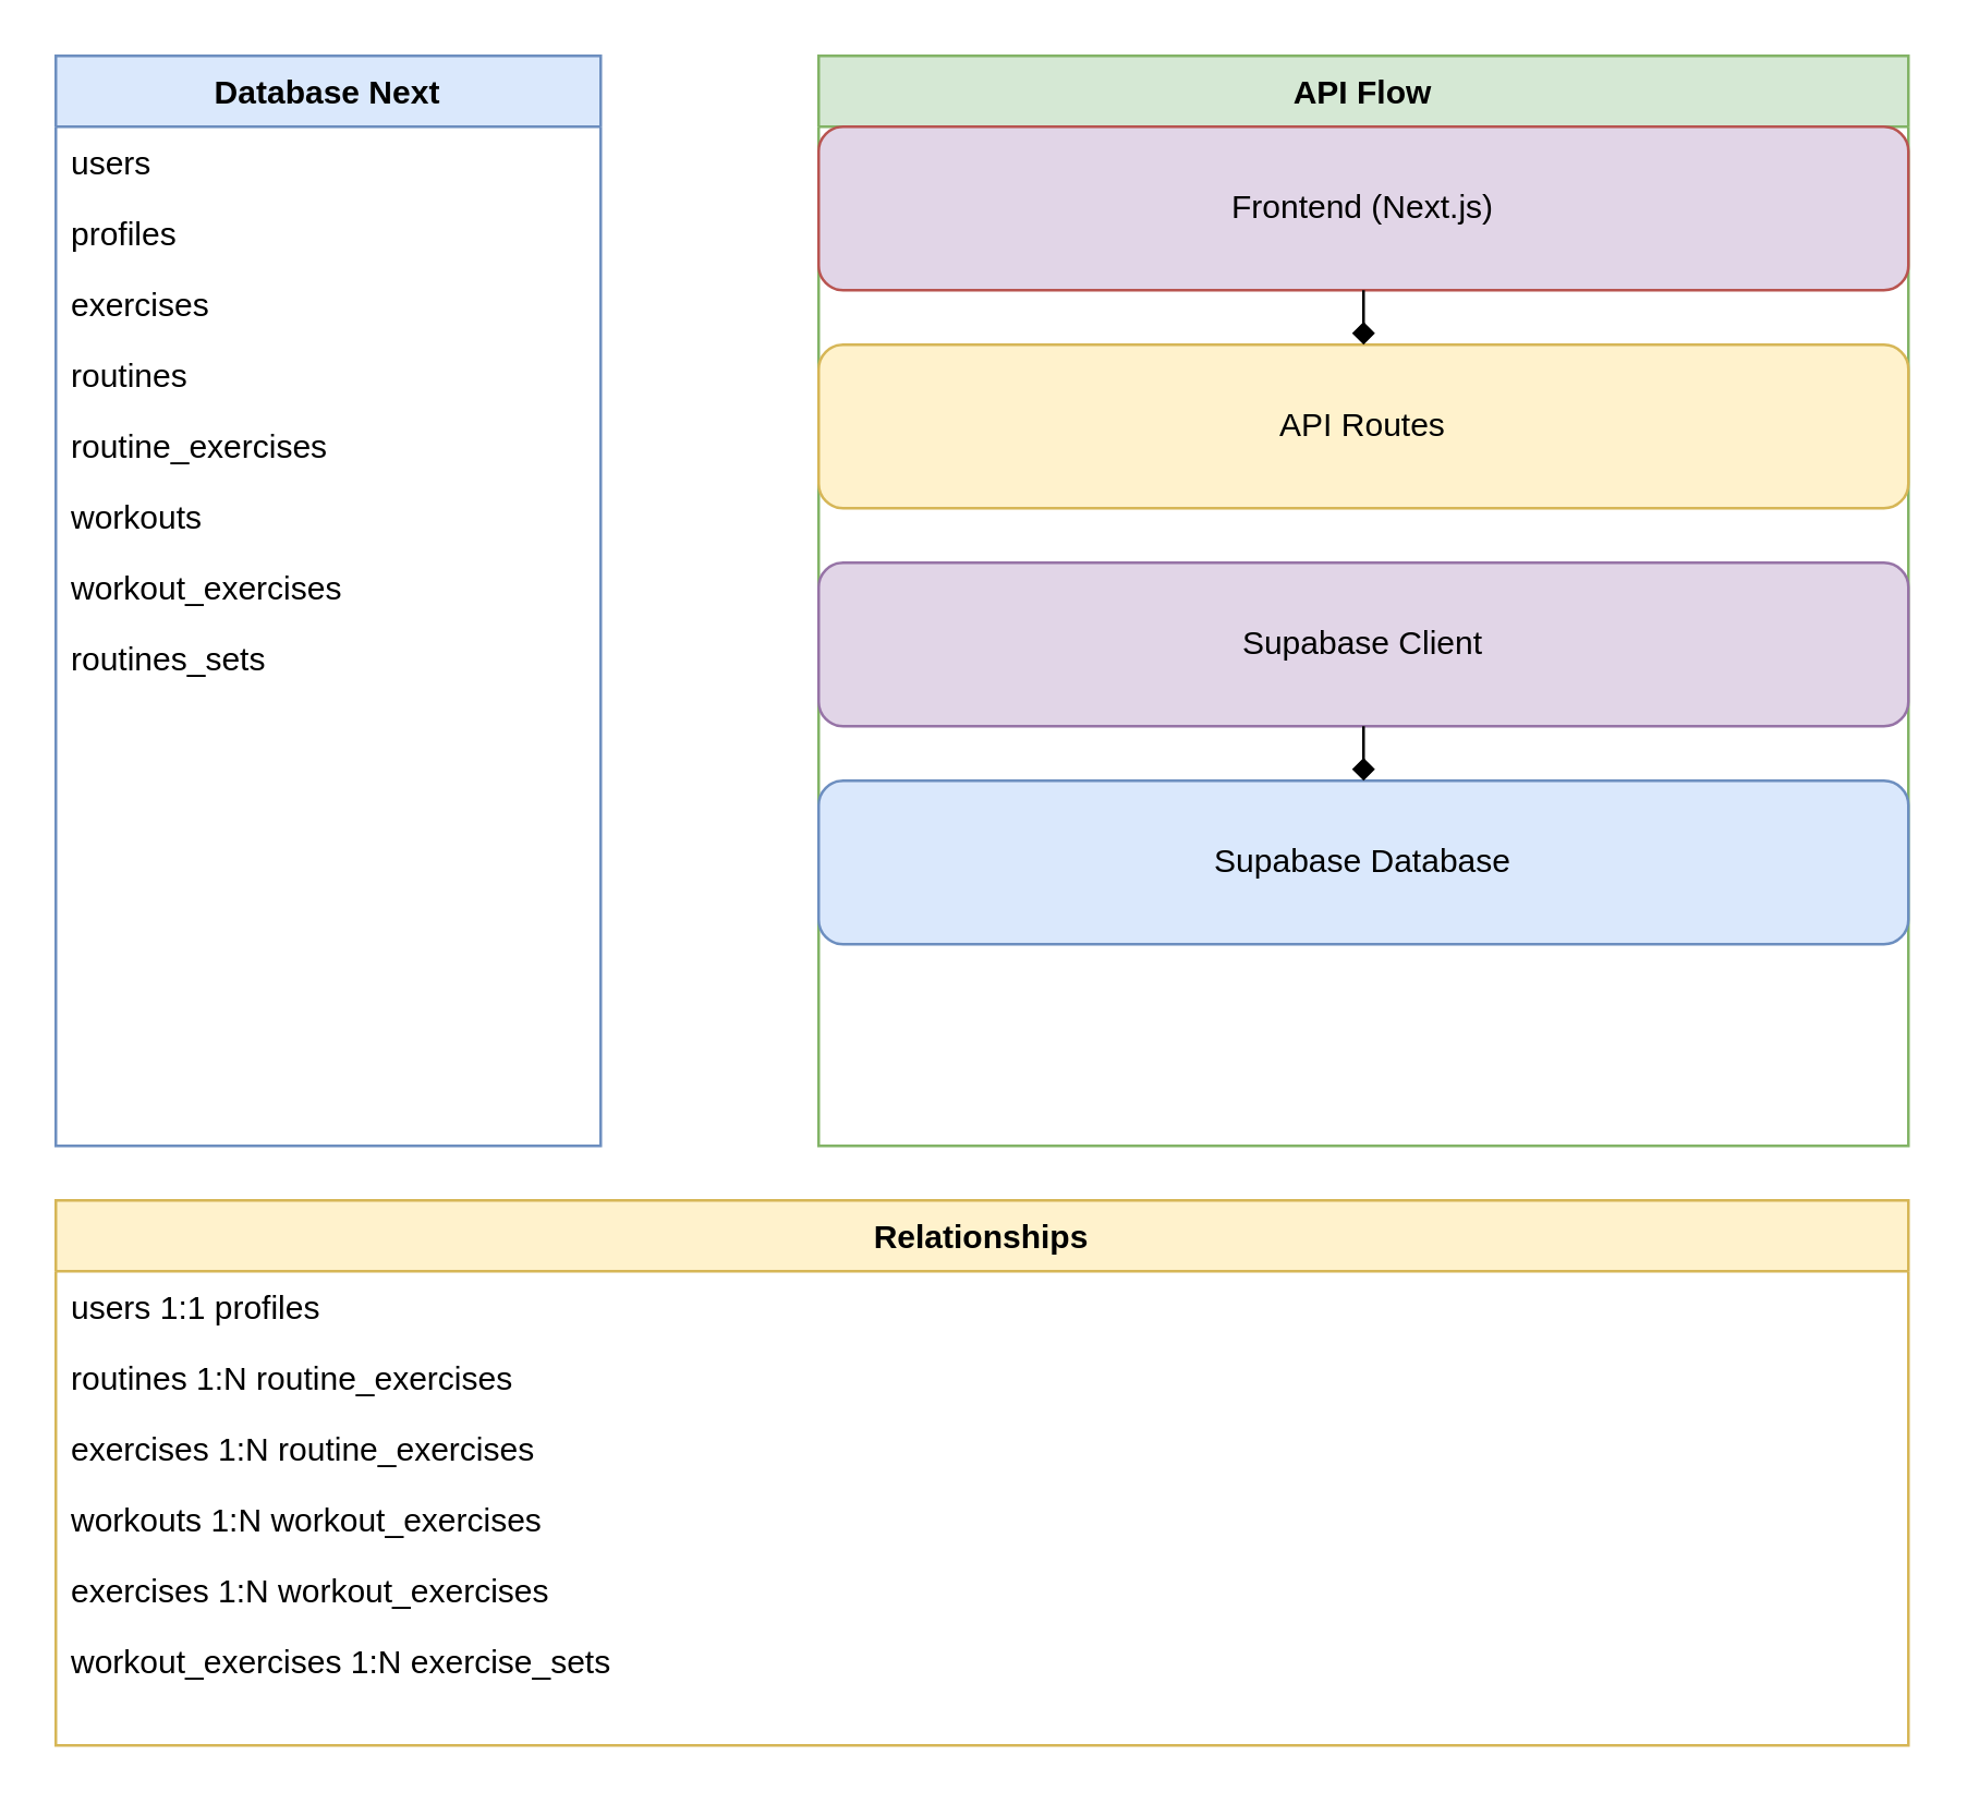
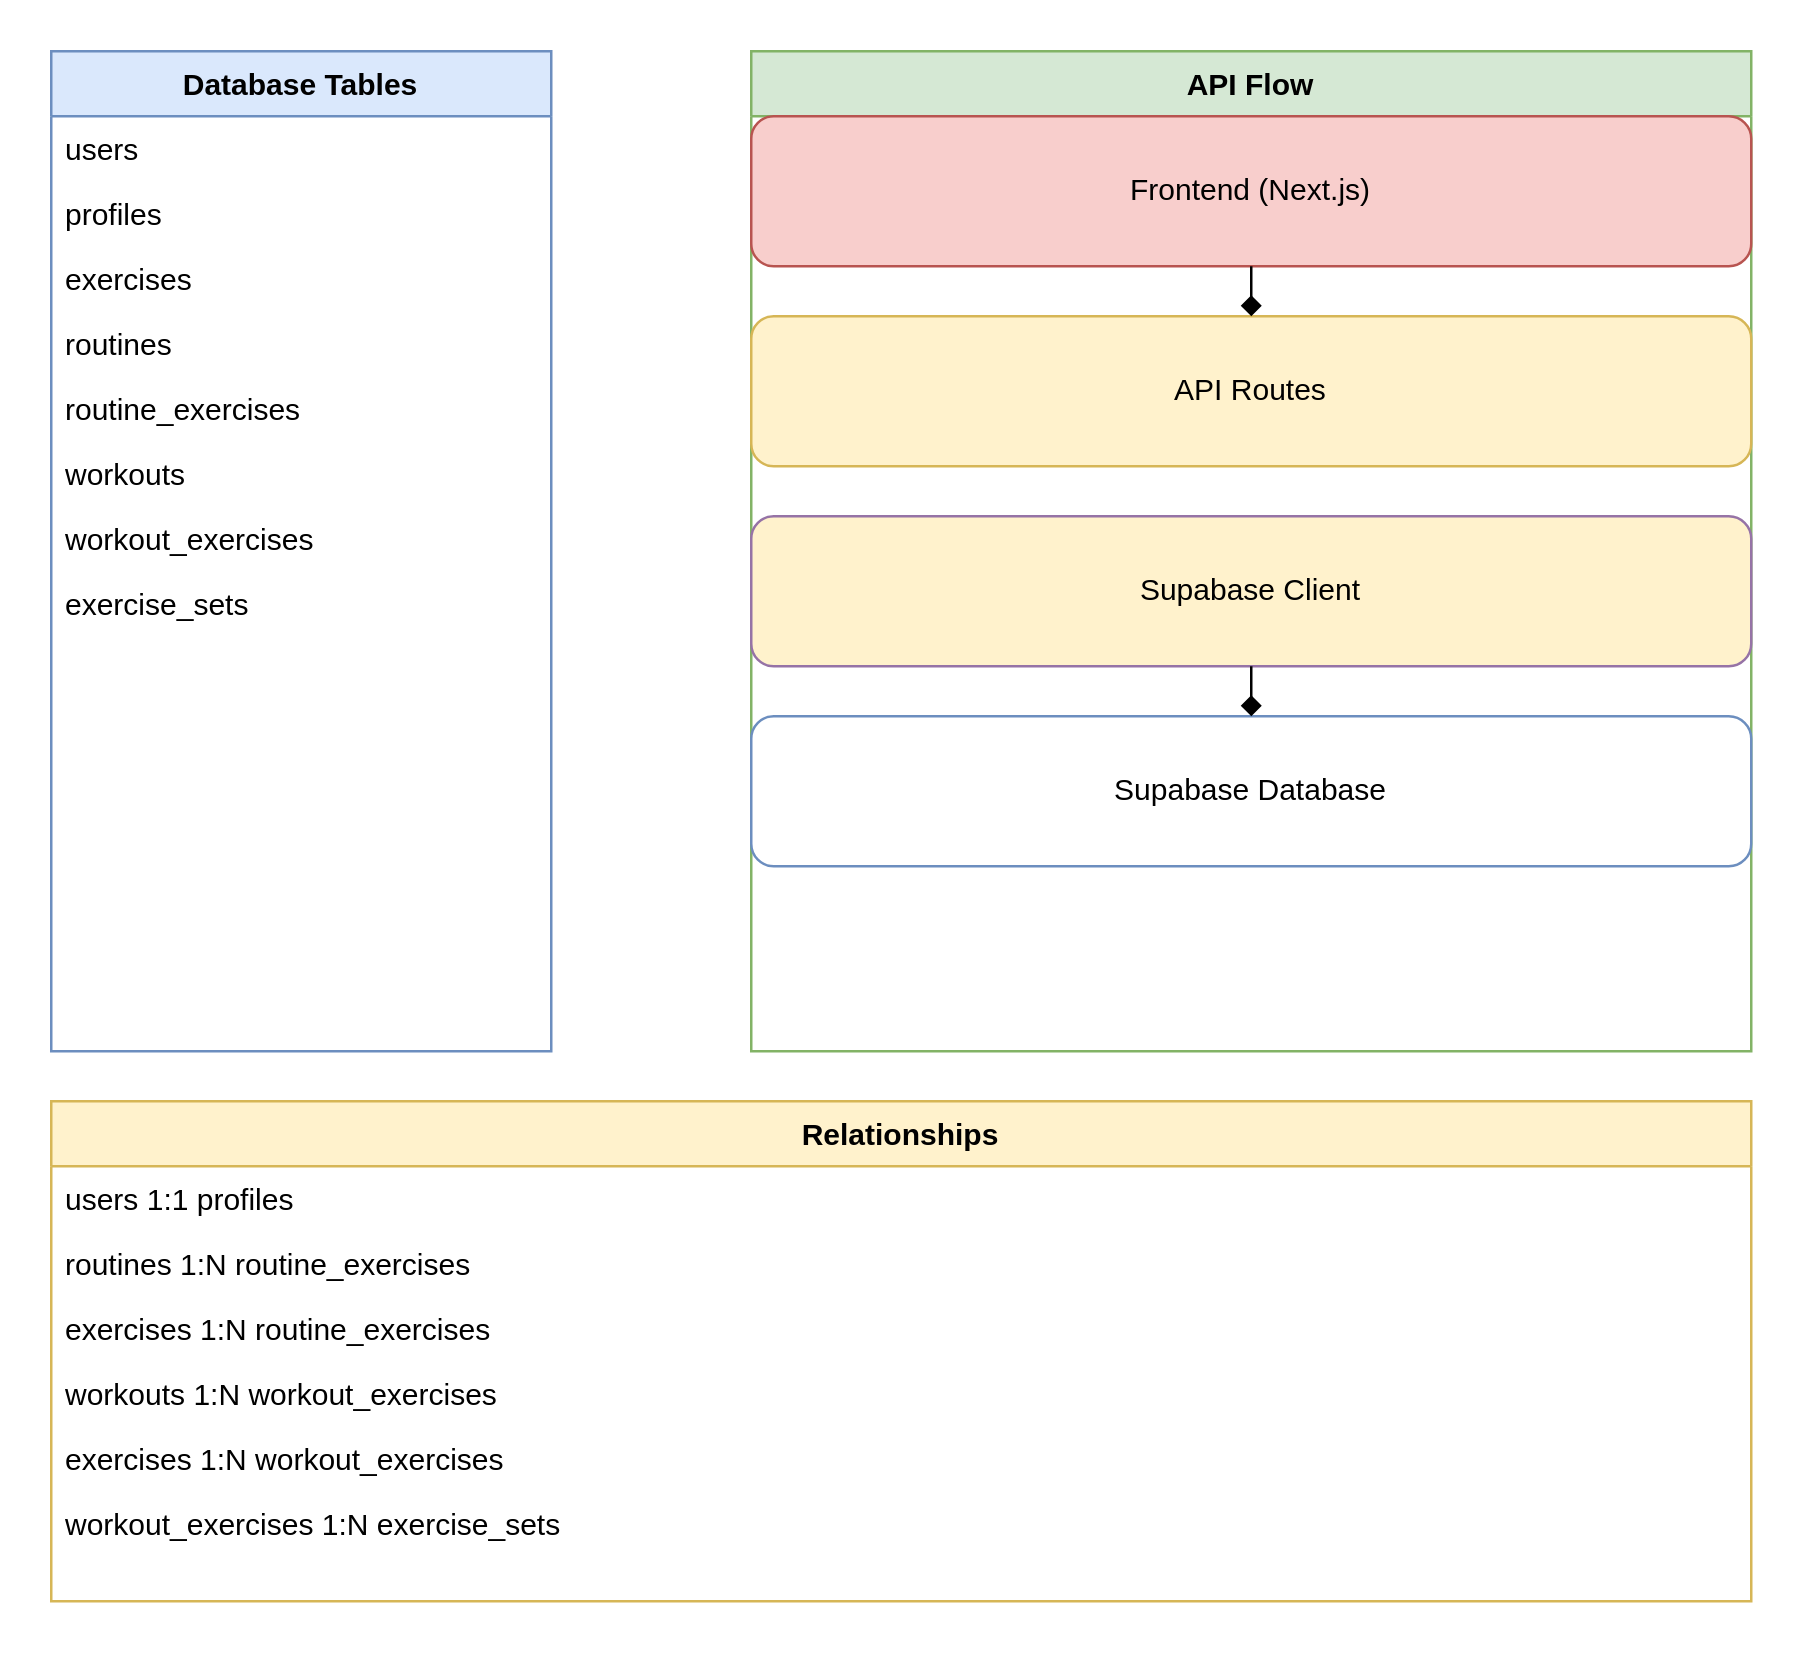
  <mxCell id="0" />
  <mxCell id="1" parent="0" />
- <mxCell id="2" value="Database Next" style="swimlane;fontStyle=1;align=center;verticalAlign=top;childLayout=stackLayout;horizontal=1;startSize=26;horizontalStack=0;resizeParent=1;resizeParentMax=0;resizeLast=0;collapsible=1;marginBottom=0;fillColor=#dae8fc;strokeColor=#6c8ebf;" vertex="1" parent="1"><mxGeometry x="20" y="20" width="200" height="400" as="geometry" /></mxCell>
+ <mxCell id="2" value="Database Tables" style="swimlane;fontStyle=1;align=center;verticalAlign=top;childLayout=stackLayout;horizontal=1;startSize=26;horizontalStack=0;resizeParent=1;resizeParentMax=0;resizeLast=0;collapsible=1;marginBottom=0;fillColor=#dae8fc;strokeColor=#6c8ebf;" vertex="1" parent="1"><mxGeometry x="20" y="20" width="200" height="400" as="geometry" /></mxCell>
  <mxCell id="3" value="users" style="text;strokeColor=none;fillColor=none;align=left;verticalAlign=top;spacingLeft=4;spacingRight=4;overflow=hidden;rotatable=0;points=[[0,0.5],[1,0.5]];portConstraint=eastwest;" vertex="1" parent="2"><mxGeometry y="26" width="200" height="26" as="geometry" /></mxCell>
  <mxCell id="4" value="profiles" style="text;strokeColor=none;fillColor=none;align=left;verticalAlign=top;spacingLeft=4;spacingRight=4;overflow=hidden;rotatable=0;points=[[0,0.5],[1,0.5]];portConstraint=eastwest;" vertex="1" parent="2"><mxGeometry y="52" width="200" height="26" as="geometry" /></mxCell>
  <mxCell id="5" value="exercises" style="text;strokeColor=none;fillColor=none;align=left;verticalAlign=top;spacingLeft=4;spacingRight=4;overflow=hidden;rotatable=0;points=[[0,0.5],[1,0.5]];portConstraint=eastwest;" vertex="1" parent="2"><mxGeometry y="78" width="200" height="26" as="geometry" /></mxCell>
  <mxCell id="6" value="routines" style="text;strokeColor=none;fillColor=none;align=left;verticalAlign=top;spacingLeft=4;spacingRight=4;overflow=hidden;rotatable=0;points=[[0,0.5],[1,0.5]];portConstraint=eastwest;" vertex="1" parent="2"><mxGeometry y="104" width="200" height="26" as="geometry" /></mxCell>
  <mxCell id="7" value="routine_exercises" style="text;strokeColor=none;fillColor=none;align=left;verticalAlign=top;spacingLeft=4;spacingRight=4;overflow=hidden;rotatable=0;points=[[0,0.5],[1,0.5]];portConstraint=eastwest;" vertex="1" parent="2"><mxGeometry y="130" width="200" height="26" as="geometry" /></mxCell>
  <mxCell id="8" value="workouts" style="text;strokeColor=none;fillColor=none;align=left;verticalAlign=top;spacingLeft=4;spacingRight=4;overflow=hidden;rotatable=0;points=[[0,0.5],[1,0.5]];portConstraint=eastwest;" vertex="1" parent="2"><mxGeometry y="156" width="200" height="26" as="geometry" /></mxCell>
  <mxCell id="9" value="workout_exercises" style="text;strokeColor=none;fillColor=none;align=left;verticalAlign=top;spacingLeft=4;spacingRight=4;overflow=hidden;rotatable=0;points=[[0,0.5],[1,0.5]];portConstraint=eastwest;" vertex="1" parent="2"><mxGeometry y="182" width="200" height="26" as="geometry" /></mxCell>
- <mxCell id="10" value="routines_sets" style="text;strokeColor=none;fillColor=none;align=left;verticalAlign=top;spacingLeft=4;spacingRight=4;overflow=hidden;rotatable=0;points=[[0,0.5],[1,0.5]];portConstraint=eastwest;" vertex="1" parent="2"><mxGeometry y="208" width="200" height="26" as="geometry" /></mxCell>
+ <mxCell id="10" value="exercise_sets" style="text;strokeColor=none;fillColor=none;align=left;verticalAlign=top;spacingLeft=4;spacingRight=4;overflow=hidden;rotatable=0;points=[[0,0.5],[1,0.5]];portConstraint=eastwest;" vertex="1" parent="2"><mxGeometry y="208" width="200" height="26" as="geometry" /></mxCell>
  <mxCell id="11" value="API Flow" style="swimlane;fontStyle=1;align=center;verticalAlign=top;childLayout=stackLayout;horizontal=1;startSize=26;horizontalStack=0;resizeParent=1;resizeParentMax=0;resizeLast=0;collapsible=1;marginBottom=0;fillColor=#d5e8d4;strokeColor=#82b366;" vertex="1" parent="1"><mxGeometry x="300" y="20" width="400" height="400" as="geometry" /></mxCell>
- <mxCell id="12" value="Frontend (Next.js)" style="rounded=1;whiteSpace=wrap;html=1;fillColor=#e1d5e7;strokeColor=#b85450;" vertex="1" parent="11"><mxGeometry y="26" width="400" height="60" as="geometry" /></mxCell>
+ <mxCell id="12" value="Frontend (Next.js)" style="rounded=1;whiteSpace=wrap;html=1;fillColor=#f8cecc;strokeColor=#b85450;" vertex="1" parent="11"><mxGeometry y="26" width="400" height="60" as="geometry" /></mxCell>
  <mxCell id="13" value="API Routes" style="rounded=1;whiteSpace=wrap;html=1;fillColor=#fff2cc;strokeColor=#d6b656;" vertex="1" parent="11"><mxGeometry y="106" width="400" height="60" as="geometry" /></mxCell>
- <mxCell id="14" value="Supabase Client" style="rounded=1;whiteSpace=wrap;html=1;fillColor=#e1d5e7;strokeColor=#9673a6;" vertex="1" parent="11"><mxGeometry y="186" width="400" height="60" as="geometry" /></mxCell>
- <mxCell id="15" value="Supabase Database" style="rounded=1;whiteSpace=wrap;html=1;fillColor=#dae8fc;strokeColor=#6c8ebf;" vertex="1" parent="11"><mxGeometry y="266" width="400" height="60" as="geometry" /></mxCell>
+ <mxCell id="14" value="Supabase Client" style="rounded=1;whiteSpace=wrap;html=1;fillColor=#fff2cc;strokeColor=#9673a6;" vertex="1" parent="11"><mxGeometry y="186" width="400" height="60" as="geometry" /></mxCell>
+ <mxCell id="15" value="Supabase Database" style="rounded=1;whiteSpace=wrap;html=1;fillColor=#ffffff;strokeColor=#6c8ebf;" vertex="1" parent="11"><mxGeometry y="266" width="400" height="60" as="geometry" /></mxCell>
  <mxCell id="16" value="" style="endArrow=diamond;html=1;exitX=0.5;exitY=1;exitDx=0;exitDy=0;entryX=0.5;entryY=0;entryDx=0;entryDy=0;" edge="1" parent="1" source="12" target="13"><mxGeometry width="50" height="50" relative="1" as="geometry"><mxPoint x="370" y="380" as="sourcePoint" /><mxPoint x="420" y="330" as="targetPoint" /></mxGeometry></mxCell>
  <mxCell id="17" value="" style="endArrow=diamond;html=1;exitX=0.5;exitY=1;exitDx=0;exitDy=0;entryX=0.5;entryY=0;entryDx=0;entryDy=0;" edge="1" parent="1" source="14" target="15"><mxGeometry width="50" height="50" relative="1" as="geometry"><mxPoint x="370" y="380" as="sourcePoint" /><mxPoint x="420" y="330" as="targetPoint" /></mxGeometry></mxCell>
  <mxCell id="18" value="Relationships" style="swimlane;fontStyle=1;align=center;verticalAlign=top;childLayout=stackLayout;horizontal=1;startSize=26;horizontalStack=0;resizeParent=1;resizeParentMax=0;resizeLast=0;collapsible=1;marginBottom=0;fillColor=#fff2cc;strokeColor=#d6b656;" vertex="1" parent="1"><mxGeometry x="20" y="440" width="680" height="200" as="geometry" /></mxCell>
  <mxCell id="19" value="users 1:1 profiles" style="text;strokeColor=none;fillColor=none;align=left;verticalAlign=top;spacingLeft=4;spacingRight=4;overflow=hidden;rotatable=0;points=[[0,0.5],[1,0.5]];portConstraint=eastwest;" vertex="1" parent="18"><mxGeometry y="26" width="680" height="26" as="geometry" /></mxCell>
  <mxCell id="20" value="routines 1:N routine_exercises" style="text;strokeColor=none;fillColor=none;align=left;verticalAlign=top;spacingLeft=4;spacingRight=4;overflow=hidden;rotatable=0;points=[[0,0.5],[1,0.5]];portConstraint=eastwest;" vertex="1" parent="18"><mxGeometry y="52" width="680" height="26" as="geometry" /></mxCell>
  <mxCell id="21" value="exercises 1:N routine_exercises" style="text;strokeColor=none;fillColor=none;align=left;verticalAlign=top;spacingLeft=4;spacingRight=4;overflow=hidden;rotatable=0;points=[[0,0.5],[1,0.5]];portConstraint=eastwest;" vertex="1" parent="18"><mxGeometry y="78" width="680" height="26" as="geometry" /></mxCell>
  <mxCell id="22" value="workouts 1:N workout_exercises" style="text;strokeColor=none;fillColor=none;align=left;verticalAlign=top;spacingLeft=4;spacingRight=4;overflow=hidden;rotatable=0;points=[[0,0.5],[1,0.5]];portConstraint=eastwest;" vertex="1" parent="18"><mxGeometry y="104" width="680" height="26" as="geometry" /></mxCell>
  <mxCell id="23" value="exercises 1:N workout_exercises" style="text;strokeColor=none;fillColor=none;align=left;verticalAlign=top;spacingLeft=4;spacingRight=4;overflow=hidden;rotatable=0;points=[[0,0.5],[1,0.5]];portConstraint=eastwest;" vertex="1" parent="18"><mxGeometry y="130" width="680" height="26" as="geometry" /></mxCell>
  <mxCell id="24" value="workout_exercises 1:N exercise_sets" style="text;strokeColor=none;fillColor=none;align=left;verticalAlign=top;spacingLeft=4;spacingRight=4;overflow=hidden;rotatable=0;points=[[0,0.5],[1,0.5]];portConstraint=eastwest;" vertex="1" parent="18"><mxGeometry y="156" width="680" height="26" as="geometry" /></mxCell>
